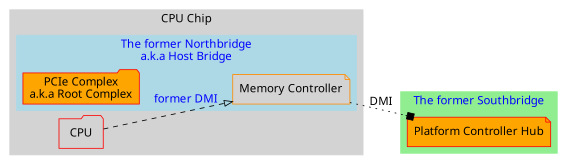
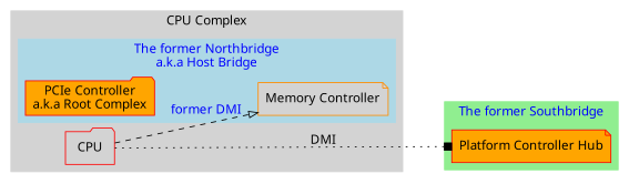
  digraph {
    compound=true
    fontname="Noto Sans"
    rankdir=LR
    node [color=red fillcolor=lightgrey fontname="Noto Sans" shape=note style=filled]
    edge [fontname="Noto Sans" style=invis]
    n1 [color=darkorange label="Memory Controller"]
-   n2 [fillcolor=orange label="PCIe Complex\na.k.a Root Complex" shape=folder]
+   n2 [fillcolor=orange label="PCIe Controller\na.k.a Root Complex" shape=folder]
    n3 [label=CPU shape=folder]
    n4 [fillcolor=orange label="Platform Controller Hub"]
    invis [height=0 shape=point style=invis width=0 color="" fillcolor=""]
    subgraph cluster_1 {
      color=lightgrey
-     label="CPU Chip"
+     label="CPU Complex"
      style=filled
      n3
      subgraph cluster_2 {
        color=lightblue
        fontcolor=blue
        label="The former Northbridge\na.k.a Host Bridge"
        newrank=true
        style=filled
        n1
        n2
      }
    }
    subgraph cluster_3 {
      color=lightgreen
      fontcolor=blue
      label="The former Southbridge"
      style=filled
      n4
    }
    n3 -> n1 [arrowhead=onormal fontcolor=blue label="former DMI" style=dashed]
-   n1 -> n4 [arrowhead=box label=DMI style=dotted]
+   n3 -> n4 [arrowhead=box label=DMI style=dotted]
    n3 -> invis
    invis -> n4
  }
